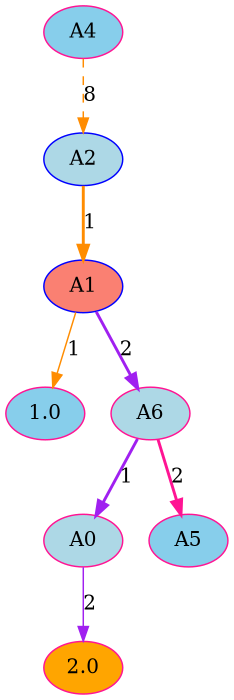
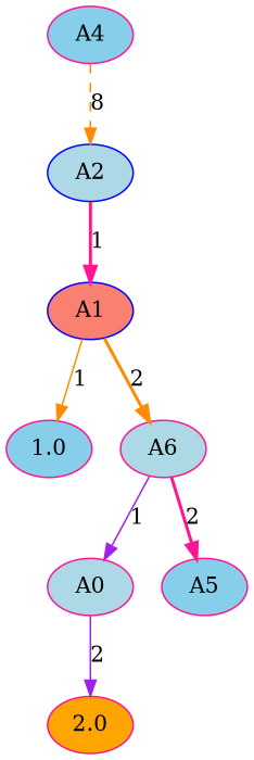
  digraph {
    node [color=deeppink fillcolor=skyblue style=filled]
    edge [color=darkorange style=bold]
    n1 [label=A4]
    n2 [color=blue fillcolor=lightblue label=A2]
    n3 [color=blue fillcolor=salmon label=A1]
    n4 [label=1.0]
    n5 [fillcolor=lightblue label=A6]
    n6 [fillcolor=lightblue label=A0]
    n7 [label=A5]
    n8 [fillcolor=orange label=2.0]
    n1 -> n2 [label=8 style=dashed]
-   n2 -> n3 [label=1]
+   n2 -> n3 [color=deeppink label=1]
    n3 -> n4 [label=1 style=solid]
-   n3 -> n5 [color=purple label=2]
-   n5 -> n6 [color=purple label=1]
+   n3 -> n5 [label=2]
+   n5 -> n6 [color=purple label=1 style=solid]
    n5 -> n7 [color=deeppink label=2]
    n6 -> n8 [color=purple label=2 style=solid]
  }
